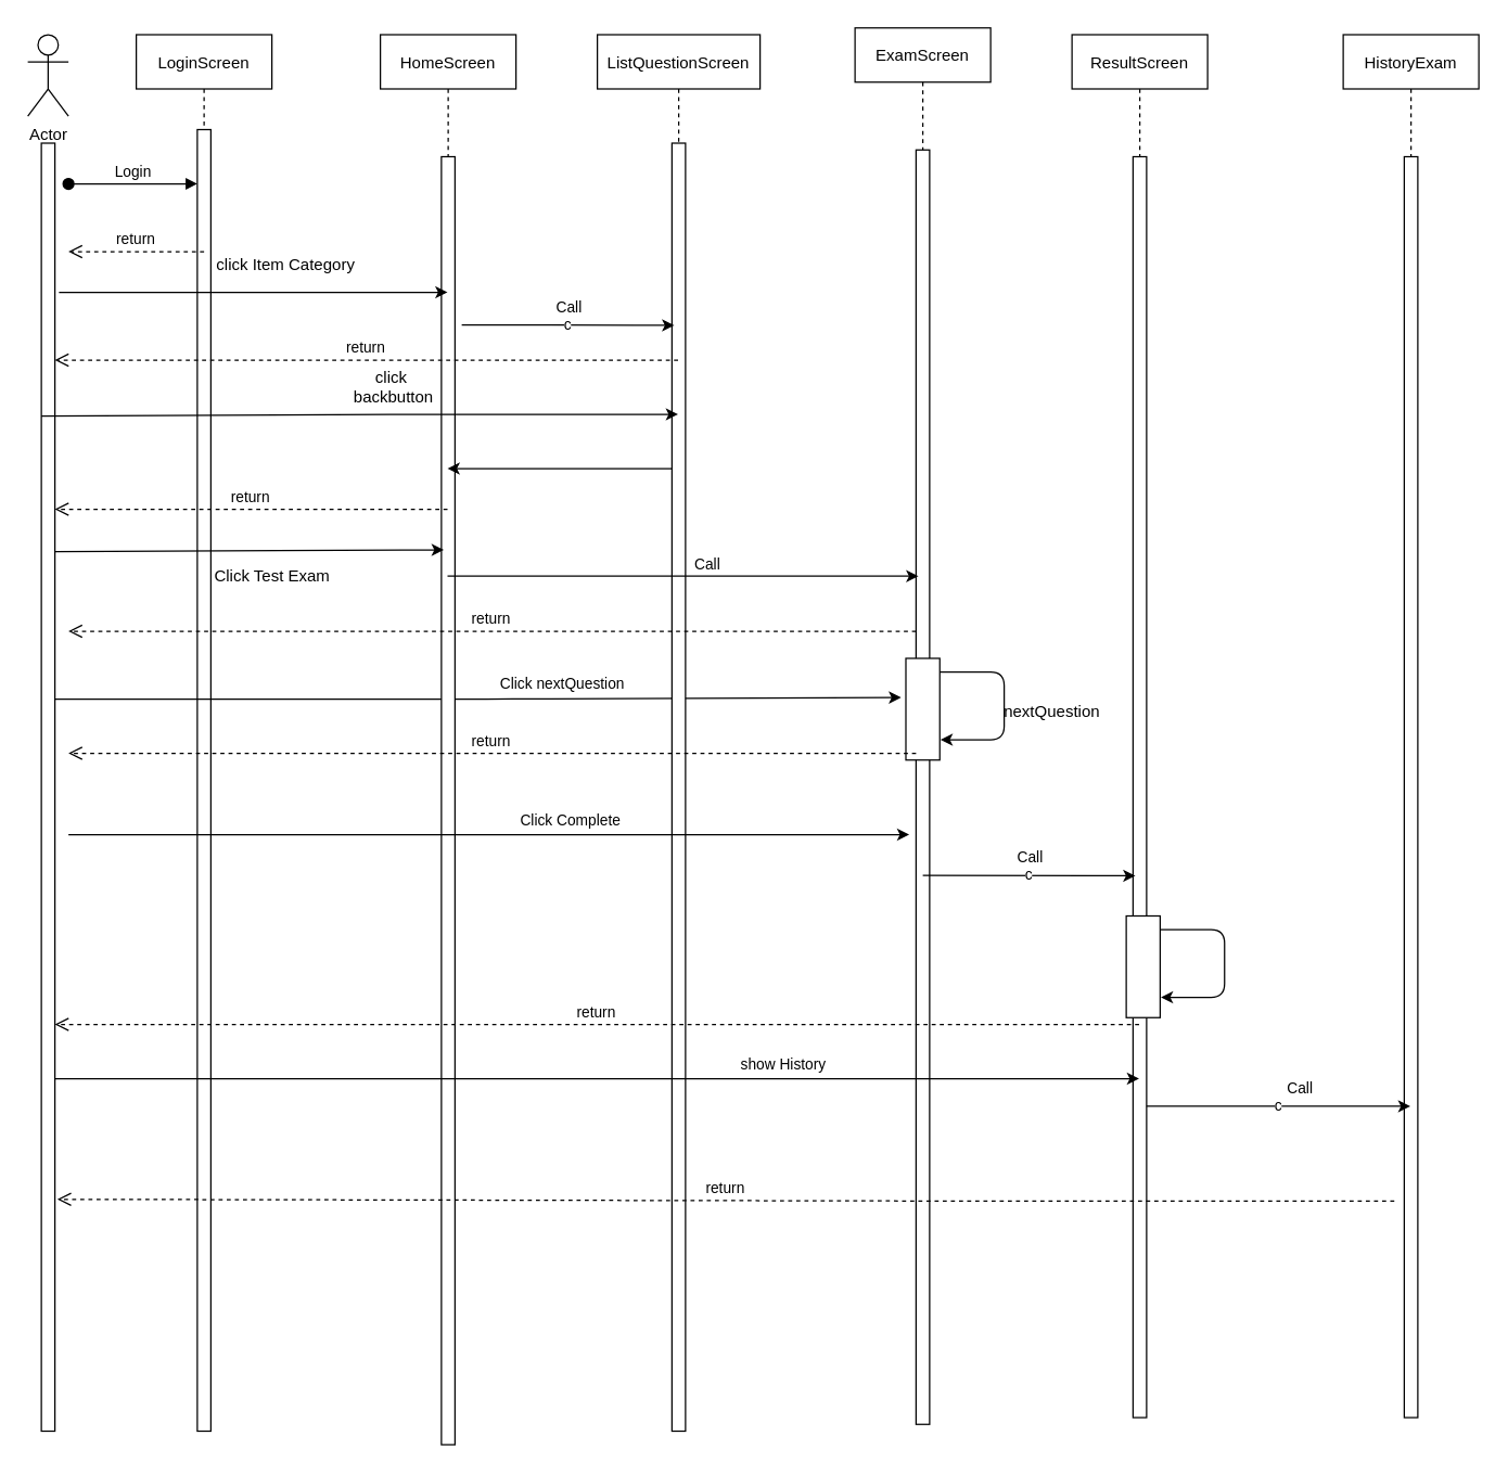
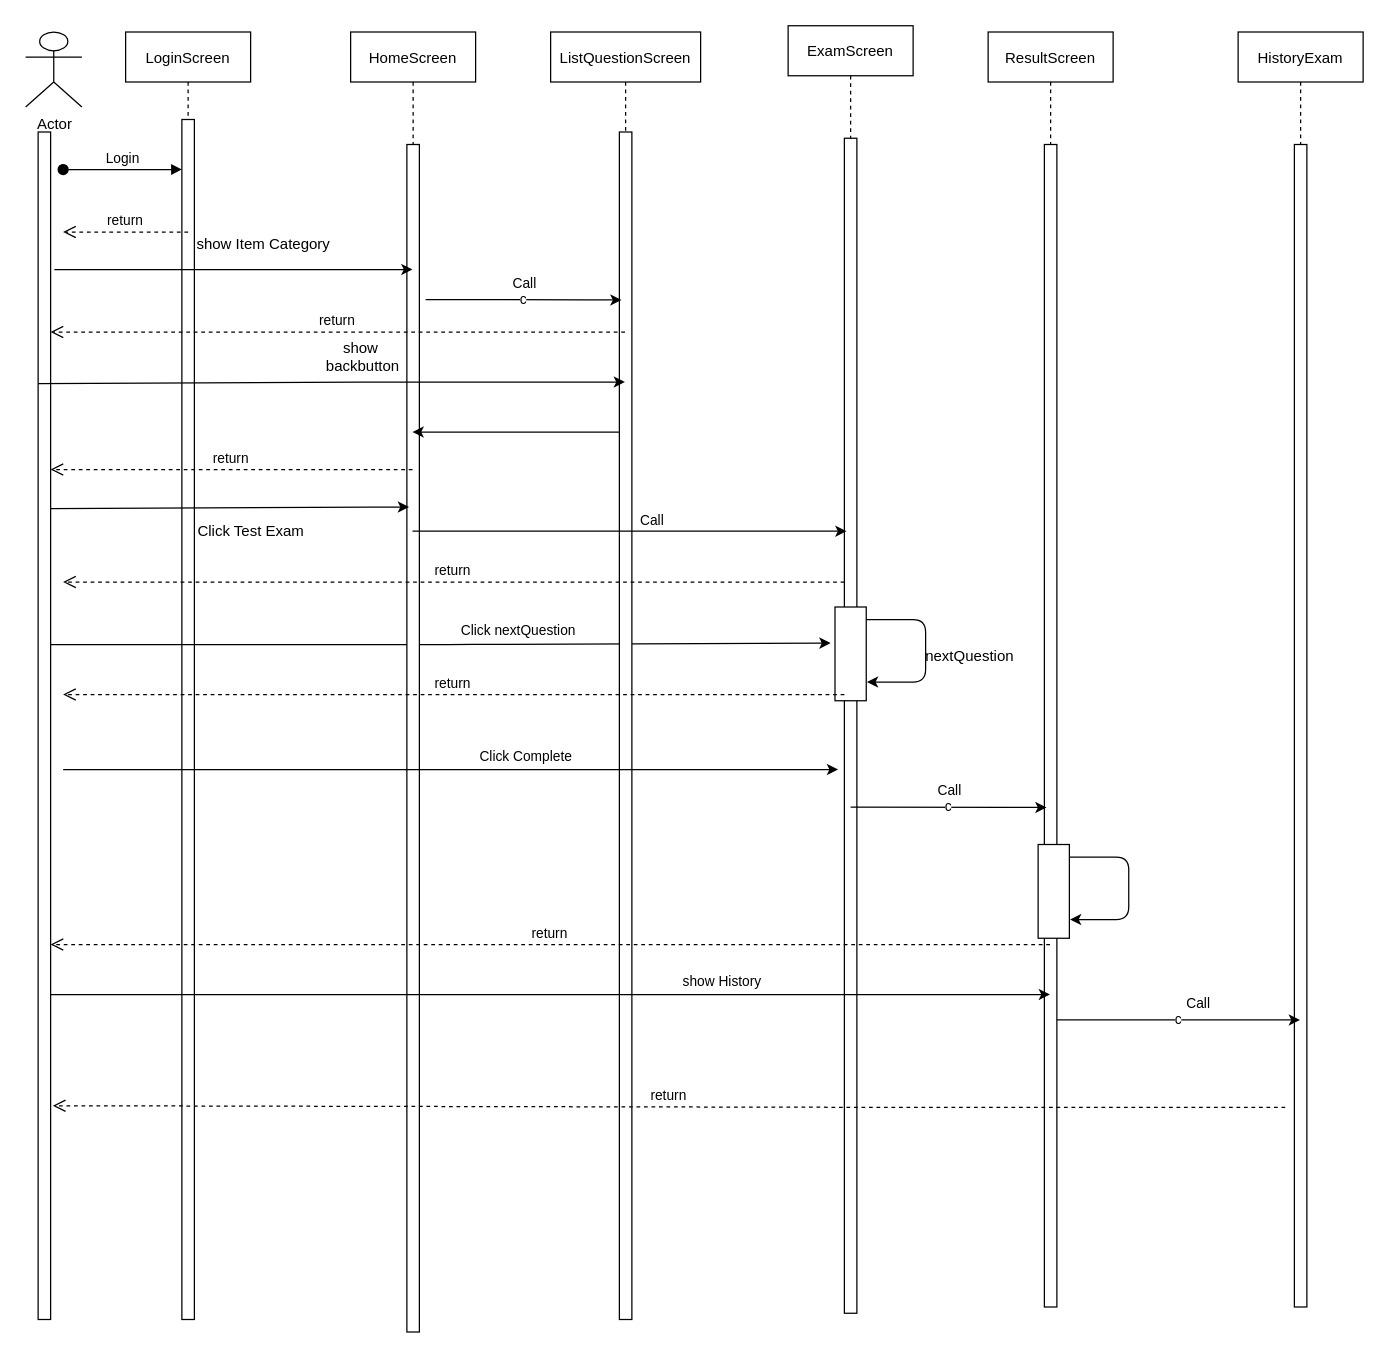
  <mxCell id="0" />
  <mxCell id="1" parent="0" />
  <mxCell id="2" value="LoginScreen" style="shape=umlLifeline;perimeter=lifelinePerimeter;container=1;collapsible=0;recursiveResize=0;rounded=0;shadow=0;strokeWidth=1;" parent="1" vertex="1"><mxGeometry x="100" y="25" width="100" height="1030" as="geometry" /></mxCell>
  <mxCell id="3" value="" style="points=[];perimeter=orthogonalPerimeter;rounded=0;shadow=0;strokeWidth=1;" parent="2" vertex="1"><mxGeometry x="45" y="70" width="10" height="960" as="geometry" /></mxCell>
  <mxCell id="4" value="Login" style="verticalAlign=bottom;startArrow=oval;endArrow=block;startSize=8;shadow=0;strokeWidth=1;" parent="2" target="3" edge="1"><mxGeometry relative="1" as="geometry"><mxPoint x="-50" y="110" as="sourcePoint" /></mxGeometry></mxCell>
  <mxCell id="5" value="" style="endArrow=classic;html=1;entryX=-0.142;entryY=0.385;entryDx=0;entryDy=0;entryPerimeter=0;" edge="1" parent="2" target="13"><mxGeometry width="50" height="50" relative="1" as="geometry"><mxPoint x="-59.996" y="490.0" as="sourcePoint" /><mxPoint x="287.42" y="490.0" as="targetPoint" /><Array as="points"><mxPoint x="267.92" y="490" /></Array></mxGeometry></mxCell>
  <mxCell id="6" value="Click nextQuestion" style="edgeLabel;html=1;align=center;verticalAlign=middle;resizable=0;points=[];" vertex="1" connectable="0" parent="5"><mxGeometry x="0.864" y="-98" relative="1" as="geometry"><mxPoint x="-208.79" y="-108.09" as="offset" /></mxGeometry></mxCell>
  <mxCell id="7" value="HomeScreen" style="shape=umlLifeline;perimeter=lifelinePerimeter;container=1;collapsible=0;recursiveResize=0;rounded=0;shadow=0;strokeWidth=1;" parent="1" vertex="1"><mxGeometry x="280" y="25" width="100" height="1040" as="geometry" /></mxCell>
  <mxCell id="8" value="" style="points=[];perimeter=orthogonalPerimeter;rounded=0;shadow=0;strokeWidth=1;" parent="7" vertex="1"><mxGeometry x="45" y="90" width="10" height="950" as="geometry" /></mxCell>
- <mxCell id="9" value="Actor" style="shape=umlActor;verticalLabelPosition=bottom;verticalAlign=top;html=1;outlineConnect=0;" vertex="1" parent="1"><mxGeometry x="20" y="25" width="30" height="60" as="geometry" /></mxCell>
+ <mxCell id="9" value="Actor" style="shape=umlActor;verticalLabelPosition=bottom;verticalAlign=top;html=1;outlineConnect=0;" vertex="1" parent="1"><mxGeometry x="20" y="25" width="45" height="60" as="geometry" /></mxCell>
  <mxCell id="10" value="" style="points=[];perimeter=orthogonalPerimeter;rounded=0;shadow=0;strokeWidth=1;" vertex="1" parent="1"><mxGeometry x="30" y="105" width="10" height="950" as="geometry" /></mxCell>
  <mxCell id="11" value="ExamScreen" style="shape=umlLifeline;perimeter=lifelinePerimeter;container=1;collapsible=0;recursiveResize=0;rounded=0;shadow=0;strokeWidth=1;" vertex="1" parent="1"><mxGeometry x="630" y="20" width="100" height="1030" as="geometry" /></mxCell>
  <mxCell id="12" value="" style="points=[];perimeter=orthogonalPerimeter;rounded=0;shadow=0;strokeWidth=1;" vertex="1" parent="11"><mxGeometry x="45" y="90" width="10" height="940" as="geometry" /></mxCell>
  <mxCell id="13" value="" style="points=[];perimeter=orthogonalPerimeter;rounded=0;shadow=0;strokeWidth=1;" vertex="1" parent="11"><mxGeometry x="37.5" y="465" width="25" height="75" as="geometry" /></mxCell>
  <mxCell id="14" value="" style="endArrow=classic;html=1;" edge="1" parent="11" source="13"><mxGeometry width="50" height="50" relative="1" as="geometry"><mxPoint x="-90" y="465" as="sourcePoint" /><mxPoint x="63" y="525" as="targetPoint" /><Array as="points"><mxPoint x="110" y="475" /><mxPoint x="110" y="495" /><mxPoint x="110" y="525" /></Array></mxGeometry></mxCell>
  <mxCell id="15" value="ResultScreen" style="shape=umlLifeline;perimeter=lifelinePerimeter;container=1;collapsible=0;recursiveResize=0;rounded=0;shadow=0;strokeWidth=1;" vertex="1" parent="1"><mxGeometry x="790" y="25" width="100" height="1020" as="geometry" /></mxCell>
  <mxCell id="16" value="" style="points=[];perimeter=orthogonalPerimeter;rounded=0;shadow=0;strokeWidth=1;" vertex="1" parent="15"><mxGeometry x="45" y="90" width="10" height="930" as="geometry" /></mxCell>
  <mxCell id="17" value="" style="points=[];perimeter=orthogonalPerimeter;rounded=0;shadow=0;strokeWidth=1;" vertex="1" parent="15"><mxGeometry x="40" y="650" width="25" height="75" as="geometry" /></mxCell>
  <mxCell id="18" value="" style="endArrow=classic;html=1;" edge="1" parent="15" source="17"><mxGeometry width="50" height="50" relative="1" as="geometry"><mxPoint x="-737.5" y="575" as="sourcePoint" /><mxPoint x="65.5" y="710" as="targetPoint" /><Array as="points"><mxPoint x="112.5" y="660" /><mxPoint x="112.5" y="680" /><mxPoint x="112.5" y="710" /></Array></mxGeometry></mxCell>
  <mxCell id="19" value="ListQuestionScreen" style="shape=umlLifeline;perimeter=lifelinePerimeter;container=1;collapsible=0;recursiveResize=0;rounded=0;shadow=0;strokeWidth=1;" vertex="1" parent="1"><mxGeometry x="440" y="25" width="120" height="1030" as="geometry" /></mxCell>
  <mxCell id="20" value="" style="points=[];perimeter=orthogonalPerimeter;rounded=0;shadow=0;strokeWidth=1;" vertex="1" parent="19"><mxGeometry x="55" y="80" width="10" height="950" as="geometry" /></mxCell>
  <mxCell id="21" value="HistoryExam" style="shape=umlLifeline;perimeter=lifelinePerimeter;container=1;collapsible=0;recursiveResize=0;rounded=0;shadow=0;strokeWidth=1;" vertex="1" parent="1"><mxGeometry x="990" y="25" width="100" height="1020" as="geometry" /></mxCell>
  <mxCell id="22" value="" style="points=[];perimeter=orthogonalPerimeter;rounded=0;shadow=0;strokeWidth=1;" vertex="1" parent="21"><mxGeometry x="45" y="90" width="10" height="930" as="geometry" /></mxCell>
  <mxCell id="23" value="return" style="verticalAlign=bottom;endArrow=open;dashed=1;endSize=8;shadow=0;strokeWidth=1;" edge="1" parent="1"><mxGeometry relative="1" as="geometry"><mxPoint x="50" y="185" as="targetPoint" /><mxPoint x="150" y="185" as="sourcePoint" /></mxGeometry></mxCell>
  <mxCell id="24" value="" style="endArrow=classic;html=1;" edge="1" parent="1" target="7"><mxGeometry width="50" height="50" relative="1" as="geometry"><mxPoint x="43" y="215" as="sourcePoint" /><mxPoint x="590" y="205" as="targetPoint" /><Array as="points"><mxPoint x="310" y="215" /></Array></mxGeometry></mxCell>
- <mxCell id="25" value="click Item Category" style="text;html=1;align=center;verticalAlign=middle;resizable=0;points=[];autosize=1;" vertex="1" parent="1"><mxGeometry x="150" y="185" width="120" height="20" as="geometry" /></mxCell>
+ <mxCell id="25" value="show Item Category" style="text;html=1;align=center;verticalAlign=middle;resizable=0;points=[];autosize=1;" vertex="1" parent="1"><mxGeometry x="150" y="185" width="120" height="20" as="geometry" /></mxCell>
  <mxCell id="26" value="c" style="endArrow=classic;html=1;" edge="1" parent="1"><mxGeometry width="50" height="50" relative="1" as="geometry"><mxPoint x="340" y="239" as="sourcePoint" /><mxPoint x="496.74" y="239.35" as="targetPoint" /><Array as="points"><mxPoint x="477.24" y="239.35" /></Array></mxGeometry></mxCell>
  <mxCell id="27" value="Call" style="edgeLabel;html=1;align=center;verticalAlign=middle;resizable=0;points=[];" vertex="1" connectable="0" parent="26"><mxGeometry x="0.751" y="58" relative="1" as="geometry"><mxPoint x="-58" y="43.65" as="offset" /></mxGeometry></mxCell>
  <mxCell id="28" value="return" style="verticalAlign=bottom;endArrow=open;dashed=1;endSize=8;shadow=0;strokeWidth=1;" edge="1" parent="1" source="19"><mxGeometry relative="1" as="geometry"><mxPoint x="40" y="265" as="targetPoint" /><mxPoint x="140" y="265" as="sourcePoint" /></mxGeometry></mxCell>
  <mxCell id="29" value="" style="endArrow=classic;html=1;exitX=1.276;exitY=0.318;exitDx=0;exitDy=0;exitPerimeter=0;" edge="1" parent="1" target="19"><mxGeometry width="50" height="50" relative="1" as="geometry"><mxPoint x="30" y="306.3" as="sourcePoint" /><mxPoint x="316.74" y="305" as="targetPoint" /><Array as="points"><mxPoint x="297.24" y="305" /></Array></mxGeometry></mxCell>
- <mxCell id="30" value="click&amp;nbsp; backbutton" style="text;html=1;strokeColor=none;fillColor=none;align=center;verticalAlign=middle;whiteSpace=wrap;rounded=0;" vertex="1" parent="1"><mxGeometry x="250" y="275" width="80" height="20" as="geometry" /></mxCell>
+ <mxCell id="30" value="show&amp;nbsp; backbutton" style="text;html=1;strokeColor=none;fillColor=none;align=center;verticalAlign=middle;whiteSpace=wrap;rounded=0;" vertex="1" parent="1"><mxGeometry x="250" y="275" width="80" height="20" as="geometry" /></mxCell>
  <mxCell id="31" value="" style="endArrow=classic;html=1;" edge="1" parent="1" source="20" target="7"><mxGeometry width="50" height="50" relative="1" as="geometry"><mxPoint x="490" y="365" as="sourcePoint" /><mxPoint x="590" y="315" as="targetPoint" /><Array as="points"><mxPoint x="430" y="345" /></Array></mxGeometry></mxCell>
  <mxCell id="32" value="return" style="verticalAlign=bottom;endArrow=open;dashed=1;endSize=8;shadow=0;strokeWidth=1;" edge="1" parent="1" source="7"><mxGeometry relative="1" as="geometry"><mxPoint x="40" y="375" as="targetPoint" /><mxPoint x="210" y="375" as="sourcePoint" /></mxGeometry></mxCell>
  <mxCell id="33" value="" style="endArrow=classic;html=1;exitX=1.276;exitY=0.318;exitDx=0;exitDy=0;exitPerimeter=0;" edge="1" parent="1"><mxGeometry width="50" height="50" relative="1" as="geometry"><mxPoint x="40" y="406.3" as="sourcePoint" /><mxPoint x="326.74" y="405" as="targetPoint" /><Array as="points"><mxPoint x="307.24" y="405" /></Array></mxGeometry></mxCell>
  <mxCell id="34" value="Click Test Exam" style="text;html=1;align=center;verticalAlign=middle;resizable=0;points=[];autosize=1;" vertex="1" parent="1"><mxGeometry x="150" y="415" width="100" height="20" as="geometry" /></mxCell>
  <mxCell id="35" value="" style="endArrow=classic;html=1;" edge="1" parent="1" source="7"><mxGeometry width="50" height="50" relative="1" as="geometry"><mxPoint x="390" y="425.65" as="sourcePoint" /><mxPoint x="676.74" y="424.35" as="targetPoint" /><Array as="points"><mxPoint x="657.24" y="424.35" /></Array></mxGeometry></mxCell>
  <mxCell id="36" value="Call" style="edgeLabel;html=1;align=center;verticalAlign=middle;resizable=0;points=[];" vertex="1" connectable="0" parent="35"><mxGeometry x="0.864" y="-98" relative="1" as="geometry"><mxPoint x="-132.85" y="-107.35" as="offset" /></mxGeometry></mxCell>
  <mxCell id="37" value="return" style="verticalAlign=bottom;endArrow=open;dashed=1;endSize=8;shadow=0;strokeWidth=1;" edge="1" parent="1" source="12"><mxGeometry relative="1" as="geometry"><mxPoint x="50" y="465" as="targetPoint" /><mxPoint x="339.5" y="465" as="sourcePoint" /></mxGeometry></mxCell>
  <mxCell id="38" value="nextQuestion" style="text;html=1;align=center;verticalAlign=middle;resizable=0;points=[];autosize=1;" vertex="1" parent="1"><mxGeometry x="730" y="515" width="90" height="20" as="geometry" /></mxCell>
  <mxCell id="39" value="return" style="verticalAlign=bottom;endArrow=open;dashed=1;endSize=8;shadow=0;strokeWidth=1;" edge="1" parent="1"><mxGeometry relative="1" as="geometry"><mxPoint x="50" y="555" as="targetPoint" /><mxPoint x="675" y="555" as="sourcePoint" /></mxGeometry></mxCell>
  <mxCell id="40" value="" style="endArrow=classic;html=1;" edge="1" parent="1"><mxGeometry width="50" height="50" relative="1" as="geometry"><mxPoint x="50.004" y="615" as="sourcePoint" /><mxPoint x="670" y="615" as="targetPoint" /><Array as="points"><mxPoint x="377.92" y="615" /></Array></mxGeometry></mxCell>
  <mxCell id="41" value="Click Complete" style="edgeLabel;html=1;align=center;verticalAlign=middle;resizable=0;points=[];" vertex="1" connectable="0" parent="40"><mxGeometry x="0.864" y="-98" relative="1" as="geometry"><mxPoint x="-208.79" y="-108.09" as="offset" /></mxGeometry></mxCell>
  <mxCell id="42" value="c" style="endArrow=classic;html=1;" edge="1" parent="1"><mxGeometry width="50" height="50" relative="1" as="geometry"><mxPoint x="680" y="645" as="sourcePoint" /><mxPoint x="836.74" y="645.35" as="targetPoint" /><Array as="points"><mxPoint x="817.24" y="645.35" /></Array></mxGeometry></mxCell>
  <mxCell id="43" value="Call" style="edgeLabel;html=1;align=center;verticalAlign=middle;resizable=0;points=[];" vertex="1" connectable="0" parent="42"><mxGeometry x="0.751" y="58" relative="1" as="geometry"><mxPoint x="-58" y="43.65" as="offset" /></mxGeometry></mxCell>
  <mxCell id="44" value="return" style="verticalAlign=bottom;endArrow=open;dashed=1;endSize=8;shadow=0;strokeWidth=1;" edge="1" parent="1" source="15" target="10"><mxGeometry relative="1" as="geometry"><mxPoint x="50" y="745" as="targetPoint" /><mxPoint x="665" y="685" as="sourcePoint" /><Array as="points"><mxPoint x="550" y="755" /></Array></mxGeometry></mxCell>
  <mxCell id="45" value="" style="endArrow=classic;html=1;" edge="1" parent="1" target="15"><mxGeometry width="50" height="50" relative="1" as="geometry"><mxPoint x="40.004" y="795" as="sourcePoint" /><mxPoint x="660" y="795" as="targetPoint" /><Array as="points"><mxPoint x="367.92" y="795" /></Array></mxGeometry></mxCell>
  <mxCell id="46" value="show History" style="edgeLabel;html=1;align=center;verticalAlign=middle;resizable=0;points=[];" vertex="1" connectable="0" parent="45"><mxGeometry x="0.864" y="-98" relative="1" as="geometry"><mxPoint x="-208.79" y="-108.09" as="offset" /></mxGeometry></mxCell>
  <mxCell id="47" value="c" style="endArrow=classic;html=1;" edge="1" parent="1" source="16" target="21"><mxGeometry width="50" height="50" relative="1" as="geometry"><mxPoint x="856.63" y="815" as="sourcePoint" /><mxPoint x="1013" y="815" as="targetPoint" /><Array as="points"><mxPoint x="993.87" y="815.35" /></Array></mxGeometry></mxCell>
  <mxCell id="48" value="Call" style="edgeLabel;html=1;align=center;verticalAlign=middle;resizable=0;points=[];" vertex="1" connectable="0" parent="47"><mxGeometry x="0.751" y="58" relative="1" as="geometry"><mxPoint x="-58" y="43.65" as="offset" /></mxGeometry></mxCell>
  <mxCell id="49" value="return" style="verticalAlign=bottom;endArrow=open;dashed=1;endSize=8;shadow=0;strokeWidth=1;entryX=1.182;entryY=0.82;entryDx=0;entryDy=0;entryPerimeter=0;" edge="1" parent="1" target="10"><mxGeometry relative="1" as="geometry"><mxPoint x="230" y="885" as="targetPoint" /><mxPoint x="1027.68" y="885.35" as="sourcePoint" /><Array as="points"><mxPoint x="738.18" y="885.35" /></Array></mxGeometry></mxCell>
